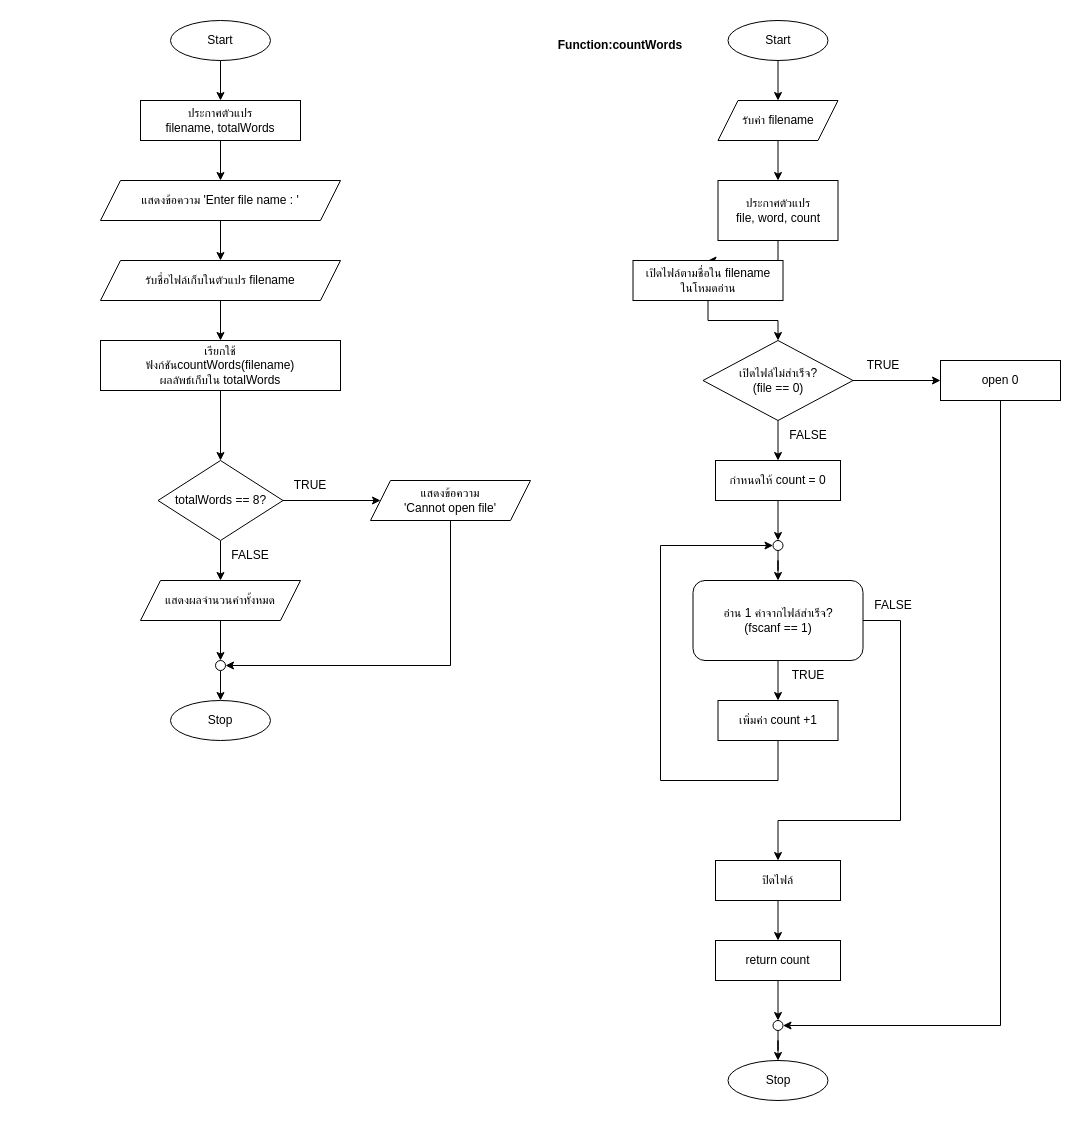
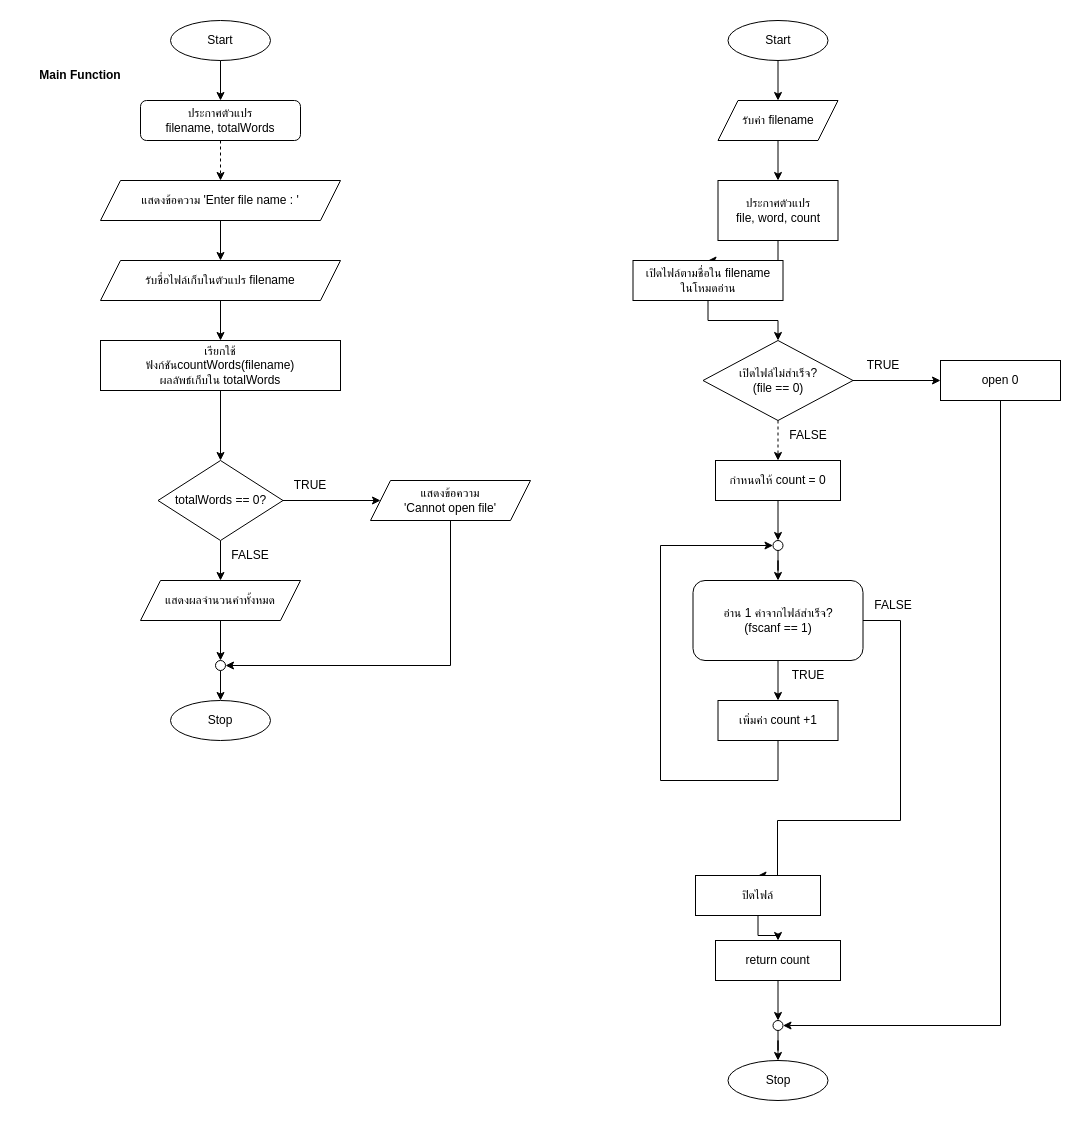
  <mxCell id="0" />
  <mxCell id="1" parent="0" />
+ <mxCell id="2" value="&lt;b&gt;Main Function&lt;/b&gt;" style="text;html=1;strokeColor=none;fillColor=none;align=center;verticalAlign=middle;whiteSpace=wrap;rounded=0;" vertex="1" parent="1"><mxGeometry y="60" width="120" height="30" as="geometry" x="20" /></mxCell>
  <mxCell id="3" value="Start" style="ellipse;whiteSpace=wrap;html=1;" vertex="1" parent="1"><mxGeometry x="170" width="100" height="40" as="geometry" y="20" /></mxCell>
  <mxCell id="4" style="edgeStyle=orthogonalEdgeStyle;rounded=0;orthogonalLoop=1;jettySize=auto;html=1;" edge="1" parent="1" source="3" target="5"><mxGeometry relative="1" as="geometry" /></mxCell>
- <mxCell id="5" value="ประกาศตัวแปร&lt;br&gt;filename, totalWords" style="whiteSpace=wrap;html=1;" vertex="1" parent="1"><mxGeometry x="140" y="100" width="160" height="40" as="geometry" /></mxCell>
- <mxCell id="6" style="edgeStyle=orthogonalEdgeStyle;rounded=0;orthogonalLoop=1;jettySize=auto;html=1;" edge="1" parent="1" source="5" target="7"><mxGeometry relative="1" as="geometry" /></mxCell>
+ <mxCell id="5" value="ประกาศตัวแปร&lt;br&gt;filename, totalWords" style="whiteSpace=wrap;html=1;rounded=1;" vertex="1" parent="1"><mxGeometry x="140" y="100" width="160" height="40" as="geometry" /></mxCell>
+ <mxCell id="6" style="edgeStyle=orthogonalEdgeStyle;rounded=0;orthogonalLoop=1;jettySize=auto;html=1;dashed=1;" edge="1" parent="1" source="5" target="7"><mxGeometry relative="1" as="geometry" /></mxCell>
  <mxCell id="7" value="แสดงข้อความ 'Enter file name : '" style="shape=parallelogram;perimeter=parallelogramPerimeter;whiteSpace=wrap;html=1;fixedSize=1;" vertex="1" parent="1"><mxGeometry x="100" y="180" width="240" height="40" as="geometry" /></mxCell>
  <mxCell id="8" style="edgeStyle=orthogonalEdgeStyle;rounded=0;orthogonalLoop=1;jettySize=auto;html=1;" edge="1" parent="1" source="7" target="9"><mxGeometry relative="1" as="geometry" /></mxCell>
  <mxCell id="9" value="รับชื่อไฟล์เก็บในตัวแปร filename" style="shape=parallelogram;perimeter=parallelogramPerimeter;whiteSpace=wrap;html=1;fixedSize=1;" vertex="1" parent="1"><mxGeometry x="100" y="260" width="240" height="40" as="geometry" /></mxCell>
  <mxCell id="10" style="edgeStyle=orthogonalEdgeStyle;rounded=0;orthogonalLoop=1;jettySize=auto;html=1;" edge="1" parent="1" source="9" target="11"><mxGeometry relative="1" as="geometry" /></mxCell>
  <mxCell id="11" value="เรียกใช้ฟังก์ชันcountWords(filename)&lt;div&gt;ผลลัพธ์เก็บใน totalWords&lt;/div&gt;" style="shape=process;whiteSpace=wrap;html=1;size=10;" vertex="1" parent="1"><mxGeometry x="100" y="340" width="240" height="50" as="geometry" /></mxCell>
  <mxCell id="12" style="edgeStyle=orthogonalEdgeStyle;rounded=0;orthogonalLoop=1;jettySize=auto;html=1;" edge="1" parent="1" source="11" target="15"><mxGeometry relative="1" as="geometry" /></mxCell>
  <mxCell id="13" value="" style="edgeStyle=orthogonalEdgeStyle;rounded=0;orthogonalLoop=1;jettySize=auto;html=1;" edge="1" parent="1" source="15" target="19"><mxGeometry relative="1" as="geometry" /></mxCell>
  <mxCell id="14" value="" style="edgeStyle=orthogonalEdgeStyle;rounded=0;orthogonalLoop=1;jettySize=auto;html=1;" edge="1" parent="1" source="15" target="17"><mxGeometry relative="1" as="geometry" /></mxCell>
- <mxCell id="15" value="totalWords == 8?" style="rhombus;whiteSpace=wrap;html=1;" vertex="1" parent="1"><mxGeometry x="157.5" y="460" width="125" height="80" as="geometry" /></mxCell>
+ <mxCell id="15" value="totalWords == 0?" style="rhombus;whiteSpace=wrap;html=1;" vertex="1" parent="1"><mxGeometry x="157.5" y="460" width="125" height="80" as="geometry" /></mxCell>
  <mxCell id="16" style="edgeStyle=orthogonalEdgeStyle;rounded=0;orthogonalLoop=1;jettySize=auto;html=1;entryX=1;entryY=0.5;entryDx=0;entryDy=0;" edge="1" parent="1" source="17" target="43"><mxGeometry relative="1" as="geometry"><Array as="points"><mxPoint x="450" y="665" /></Array></mxGeometry></mxCell>
  <mxCell id="17" value="แสดงข้อความ&lt;br&gt;'Cannot open file'" style="shape=parallelogram;perimeter=parallelogramPerimeter;whiteSpace=wrap;html=1;fixedSize=1;" vertex="1" parent="1"><mxGeometry x="370" y="480" width="160" height="40" as="geometry" /></mxCell>
  <mxCell id="18" value="" style="edgeStyle=orthogonalEdgeStyle;rounded=0;orthogonalLoop=1;jettySize=auto;html=1;" edge="1" parent="1" source="19" target="43"><mxGeometry relative="1" as="geometry" /></mxCell>
  <mxCell id="19" value="แสดงผลจำนวนคำทั้งหมด" style="shape=parallelogram;perimeter=parallelogramPerimeter;whiteSpace=wrap;html=1;fixedSize=1;" vertex="1" parent="1"><mxGeometry x="140" y="580" width="160" height="40" as="geometry" /></mxCell>
  <mxCell id="20" value="Stop" style="ellipse;whiteSpace=wrap;html=1;" vertex="1" parent="1"><mxGeometry x="170" y="700" width="100" height="40" as="geometry" /></mxCell>
- <mxCell id="21" value="&lt;b&gt;Function:countWords&lt;/b&gt;" style="text;html=1;strokeColor=none;fillColor=none;align=center;verticalAlign=middle;whiteSpace=wrap;rounded=0;" vertex="1" parent="1"><mxGeometry x="540" y="30" width="160" height="30" as="geometry" /></mxCell>
  <mxCell id="22" value="ประกาศตัวแปร&lt;br&gt;file, word, count" style="whiteSpace=wrap;html=1;" vertex="1" parent="1"><mxGeometry x="717.5" y="180" width="120" height="60" as="geometry" /></mxCell>
  <mxCell id="23" style="edgeStyle=orthogonalEdgeStyle;rounded=0;orthogonalLoop=1;jettySize=auto;html=1;" edge="1" parent="1" source="22" target="24"><mxGeometry relative="1" as="geometry" /></mxCell>
  <mxCell id="24" value="เปิดไฟล์ตามชื่อใน filename&lt;br&gt;ในโหมดอ่าน" style="whiteSpace=wrap;html=1;" vertex="1" parent="1"><mxGeometry x="632.5" y="260" width="150" height="40" as="geometry" /></mxCell>
  <mxCell id="25" style="edgeStyle=orthogonalEdgeStyle;rounded=0;orthogonalLoop=1;jettySize=auto;html=1;" edge="1" parent="1" source="24" target="28"><mxGeometry relative="1" as="geometry" /></mxCell>
  <mxCell id="26" value="" style="edgeStyle=orthogonalEdgeStyle;rounded=0;orthogonalLoop=1;jettySize=auto;html=1;" edge="1" parent="1" source="28" target="30"><mxGeometry relative="1" as="geometry" /></mxCell>
- <mxCell id="27" value="" style="edgeStyle=orthogonalEdgeStyle;rounded=0;orthogonalLoop=1;jettySize=auto;html=1;" edge="1" parent="1" source="28" target="32"><mxGeometry relative="1" as="geometry" /></mxCell>
+ <mxCell id="27" value="" style="edgeStyle=orthogonalEdgeStyle;rounded=0;orthogonalLoop=1;jettySize=auto;html=1;dashed=1;" edge="1" parent="1" source="28" target="32"><mxGeometry relative="1" as="geometry" /></mxCell>
  <mxCell id="28" value="เปิดไฟล์ไม่สำเร็จ?&lt;br&gt;(file == 0)" style="rhombus;whiteSpace=wrap;html=1;" vertex="1" parent="1"><mxGeometry x="702.5" y="340" width="150" height="80" as="geometry" /></mxCell>
  <mxCell id="29" style="edgeStyle=orthogonalEdgeStyle;rounded=0;orthogonalLoop=1;jettySize=auto;html=1;entryX=1;entryY=0.5;entryDx=0;entryDy=0;" edge="1" parent="1" source="30" target="56"><mxGeometry relative="1" as="geometry"><Array as="points"><mxPoint x="1000" y="1025" /></Array></mxGeometry></mxCell>
  <mxCell id="30" value="open 0" style="whiteSpace=wrap;html=1;" vertex="1" parent="1"><mxGeometry x="940" y="360" width="120" height="40" as="geometry" /></mxCell>
  <mxCell id="31" value="" style="edgeStyle=orthogonalEdgeStyle;rounded=0;orthogonalLoop=1;jettySize=auto;html=1;" edge="1" parent="1" source="54" target="35"><mxGeometry relative="1" as="geometry" /></mxCell>
  <mxCell id="32" value="กำหนดให้ count = 0" style="whiteSpace=wrap;html=1;" vertex="1" parent="1"><mxGeometry x="715" y="460" width="125" height="40" as="geometry" /></mxCell>
  <mxCell id="33" value="" style="edgeStyle=orthogonalEdgeStyle;rounded=0;orthogonalLoop=1;jettySize=auto;html=1;" edge="1" parent="1" source="35" target="37"><mxGeometry relative="1" as="geometry" /></mxCell>
  <mxCell id="34" style="edgeStyle=orthogonalEdgeStyle;rounded=0;orthogonalLoop=1;jettySize=auto;html=1;entryX=0.5;entryY=0;entryDx=0;entryDy=0;" edge="1" parent="1" source="35" target="38"><mxGeometry relative="1" as="geometry"><Array as="points"><mxPoint x="900" y="620" /><mxPoint x="900" y="820" /><mxPoint x="777" y="820" /></Array></mxGeometry></mxCell>
  <mxCell id="35" value="อ่าน 1 คำจากไฟล์สำเร็จ?&lt;br&gt;(fscanf == 1)" style="whiteSpace=wrap;html=1;rounded=1;" vertex="1" parent="1"><mxGeometry x="692.5" y="580" width="170" height="80" as="geometry" /></mxCell>
  <mxCell id="36" style="edgeStyle=orthogonalEdgeStyle;rounded=0;orthogonalLoop=1;jettySize=auto;html=1;entryX=0;entryY=0.5;entryDx=0;entryDy=0;" edge="1" parent="1" source="37" target="54"><mxGeometry relative="1" as="geometry"><Array as="points"><mxPoint x="778" y="780" /><mxPoint x="660" y="780" /><mxPoint x="660" y="545" /></Array></mxGeometry></mxCell>
  <mxCell id="37" value="เพิ่มค่า count +1" style="whiteSpace=wrap;html=1;" vertex="1" parent="1"><mxGeometry x="717.5" y="700" width="120" height="40" as="geometry" /></mxCell>
- <mxCell id="38" value="ปิดไฟล์" style="whiteSpace=wrap;html=1;" vertex="1" parent="1"><mxGeometry x="715" y="860" width="125" height="40" as="geometry" /></mxCell>
+ <mxCell id="38" value="ปิดไฟล์" style="whiteSpace=wrap;html=1;" vertex="1" parent="1"><mxGeometry x="695" y="875" width="125" height="40" as="geometry" /></mxCell>
  <mxCell id="39" style="edgeStyle=orthogonalEdgeStyle;rounded=0;orthogonalLoop=1;jettySize=auto;html=1;" edge="1" parent="1" source="38" target="41"><mxGeometry relative="1" as="geometry" /></mxCell>
  <mxCell id="40" value="" style="edgeStyle=orthogonalEdgeStyle;rounded=0;orthogonalLoop=1;jettySize=auto;html=1;" edge="1" parent="1" source="56" target="46"><mxGeometry relative="1" as="geometry" /></mxCell>
  <mxCell id="41" value="return count" style="whiteSpace=wrap;html=1;" vertex="1" parent="1"><mxGeometry x="715" y="940" width="125" height="40" as="geometry" /></mxCell>
  <mxCell id="42" value="" style="edgeStyle=orthogonalEdgeStyle;rounded=0;orthogonalLoop=1;jettySize=auto;html=1;" edge="1" parent="1" source="43" target="20"><mxGeometry relative="1" as="geometry" /></mxCell>
  <mxCell id="43" value="" style="ellipse;whiteSpace=wrap;html=1;aspect=fixed;" vertex="1" parent="1"><mxGeometry x="215" y="660" width="10" height="10" as="geometry" /></mxCell>
  <mxCell id="44" value="TRUE" style="text;html=1;align=center;verticalAlign=middle;whiteSpace=wrap;rounded=0;" vertex="1" parent="1"><mxGeometry x="280" y="470" width="60" height="30" as="geometry" /></mxCell>
  <mxCell id="45" value="FALSE" style="text;html=1;align=center;verticalAlign=middle;whiteSpace=wrap;rounded=0;" vertex="1" parent="1"><mxGeometry x="220" y="540" width="60" height="30" as="geometry" /></mxCell>
  <mxCell id="46" value="Stop" style="ellipse;whiteSpace=wrap;html=1;" vertex="1" parent="1"><mxGeometry x="727.5" y="1060" width="100" height="40" as="geometry" /></mxCell>
  <mxCell id="47" value="" style="edgeStyle=orthogonalEdgeStyle;rounded=0;orthogonalLoop=1;jettySize=auto;html=1;" edge="1" parent="1" source="48" target="50"><mxGeometry relative="1" as="geometry" /></mxCell>
  <mxCell id="48" value="Start" style="ellipse;whiteSpace=wrap;html=1;" vertex="1" parent="1"><mxGeometry x="727.5" width="100" height="40" as="geometry" y="20" /></mxCell>
  <mxCell id="49" value="" style="edgeStyle=orthogonalEdgeStyle;rounded=0;orthogonalLoop=1;jettySize=auto;html=1;" edge="1" parent="1" source="50" target="22"><mxGeometry relative="1" as="geometry" /></mxCell>
  <mxCell id="50" value="รับค่า filename" style="shape=parallelogram;perimeter=parallelogramPerimeter;whiteSpace=wrap;html=1;fixedSize=1;" vertex="1" parent="1"><mxGeometry x="717.5" y="100" width="120" height="40" as="geometry" /></mxCell>
  <mxCell id="51" value="TRUE" style="text;html=1;align=center;verticalAlign=middle;whiteSpace=wrap;rounded=0;" vertex="1" parent="1"><mxGeometry x="852.5" y="350" width="60" height="30" as="geometry" /></mxCell>
  <mxCell id="52" value="FALSE" style="text;html=1;align=center;verticalAlign=middle;whiteSpace=wrap;rounded=0;" vertex="1" parent="1"><mxGeometry x="777.5" y="420" width="60" height="30" as="geometry" /></mxCell>
  <mxCell id="53" value="" style="edgeStyle=orthogonalEdgeStyle;rounded=0;orthogonalLoop=1;jettySize=auto;html=1;" edge="1" parent="1" source="32" target="54"><mxGeometry relative="1" as="geometry"><mxPoint x="778" y="500" as="sourcePoint" /><mxPoint x="778" y="580" as="targetPoint" /></mxGeometry></mxCell>
  <mxCell id="54" value="" style="ellipse;whiteSpace=wrap;html=1;aspect=fixed;" vertex="1" parent="1"><mxGeometry x="772.5" y="540" width="10" height="10" as="geometry" /></mxCell>
  <mxCell id="55" value="" style="edgeStyle=orthogonalEdgeStyle;rounded=0;orthogonalLoop=1;jettySize=auto;html=1;" edge="1" parent="1" source="41" target="56"><mxGeometry relative="1" as="geometry"><mxPoint x="778" y="980" as="sourcePoint" /><mxPoint x="778" y="1060" as="targetPoint" /></mxGeometry></mxCell>
  <mxCell id="56" value="" style="ellipse;whiteSpace=wrap;html=1;aspect=fixed;" vertex="1" parent="1"><mxGeometry x="772.5" y="1020" width="10" height="10" as="geometry" /></mxCell>
  <mxCell id="57" value="TRUE" style="text;html=1;align=center;verticalAlign=middle;whiteSpace=wrap;rounded=0;" vertex="1" parent="1"><mxGeometry x="777.5" y="660" width="60" height="30" as="geometry" /></mxCell>
  <mxCell id="58" value="FALSE" style="text;html=1;align=center;verticalAlign=middle;whiteSpace=wrap;rounded=0;" vertex="1" parent="1"><mxGeometry x="862.5" y="590" width="60" height="30" as="geometry" /></mxCell>
